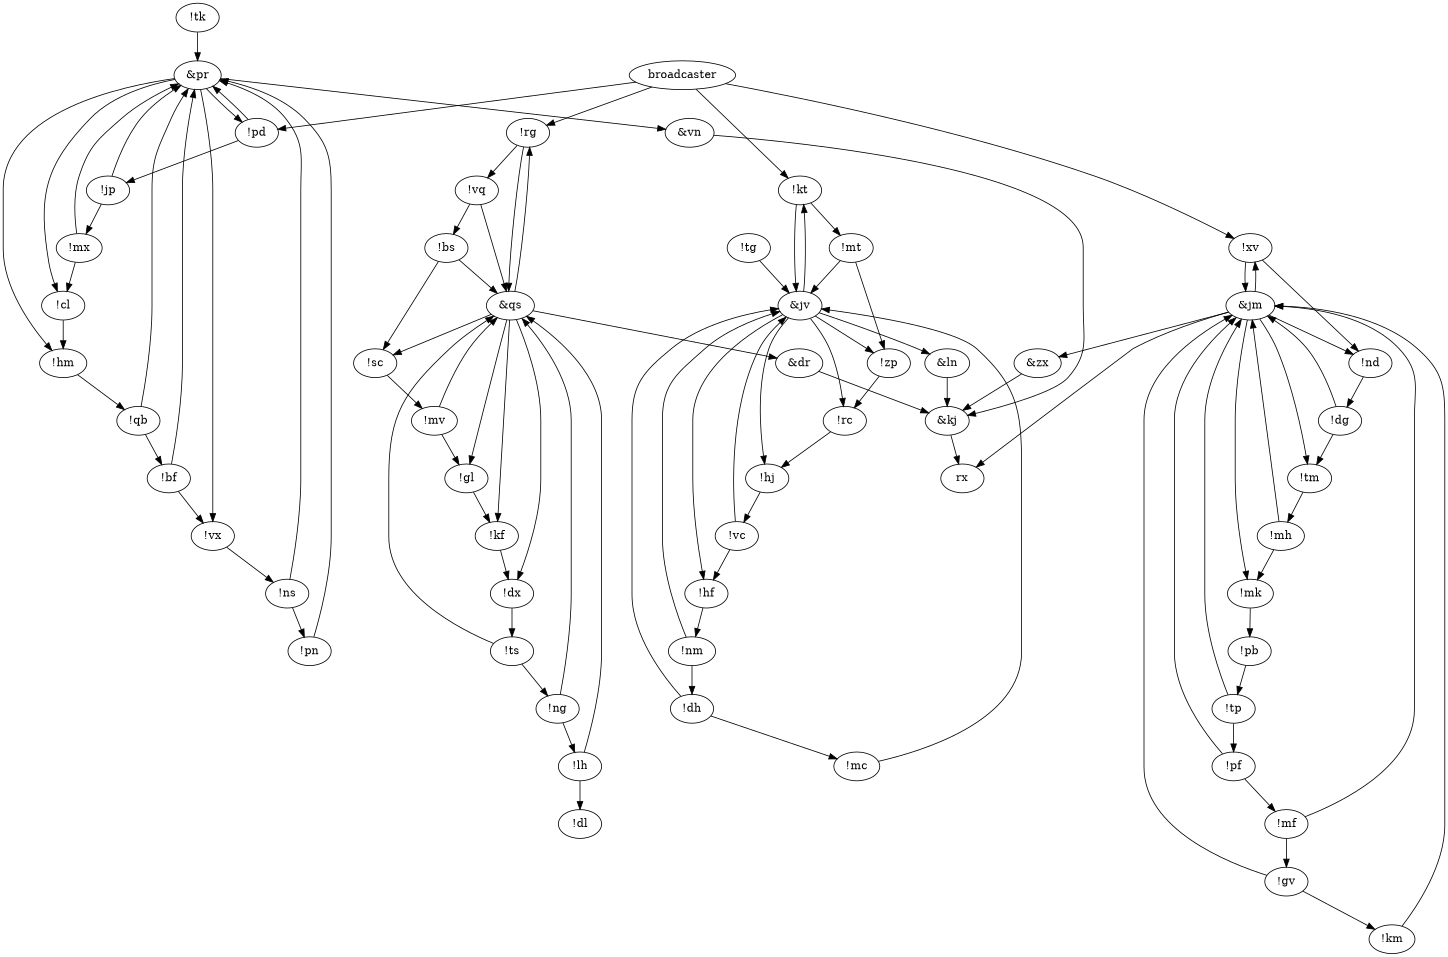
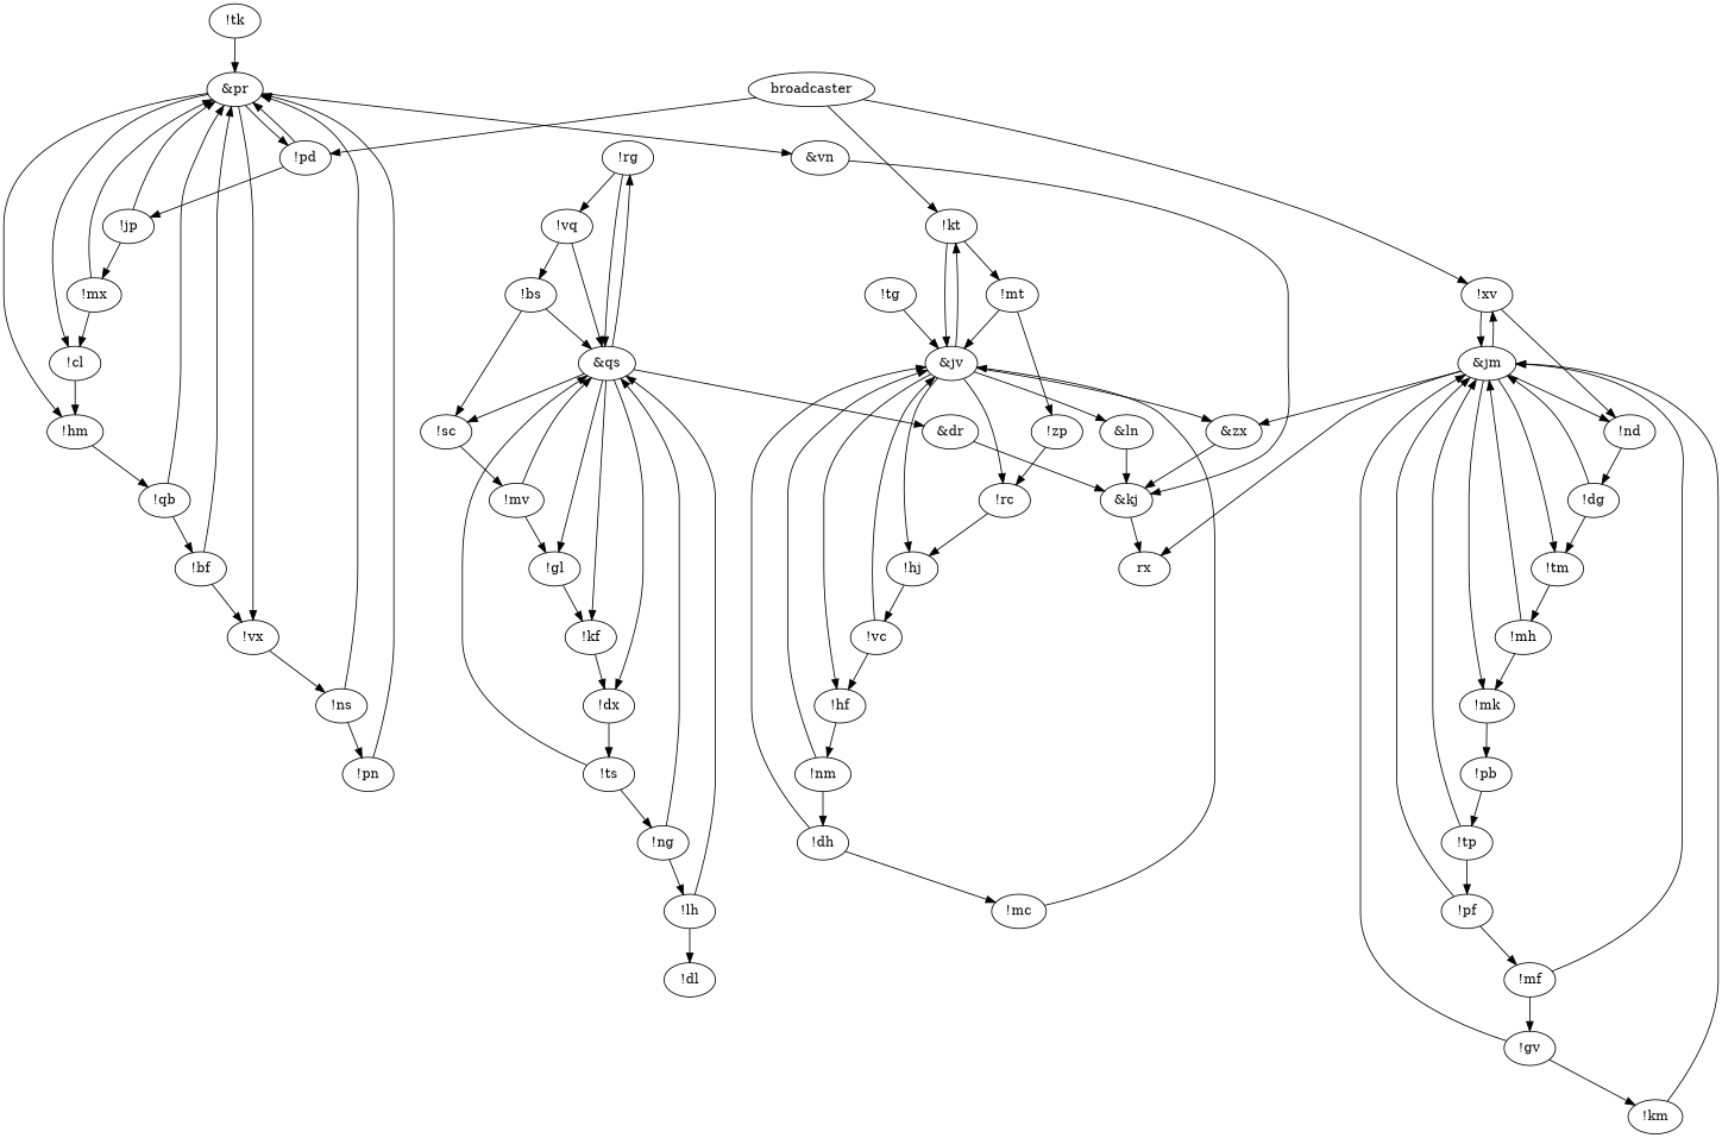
  digraph {
    "&pr"
    "!pd"
    "!vx"
    "&vn"
    "!cl"
    "!hm"
    "!jp"
    "!ns"
    "&kj"
    "!qb"
    "!mx"
    "!pn"
    rx
    "!bf"
    "!nm"
    "!dh"
    "&jv"
    "!mc"
    "!zp"
    "&ln"
    "!kt"
    "!hf"
    "!hj"
    "!rc"
    "!mt"
    "!vc"
    "!tg"
    "!dg"
    "!tm"
    "&jm"
    "!mh"
    "!nd"
    "!xv"
    "&zx"
    "!mk"
    "!pb"
    "!tp"
    "&dr"
    "!dx"
    "!ts"
    "&qs"
    "!ng"
    "!kf"
    "!sc"
    "!rg"
    "!gl"
    "!lh"
    "!mv"
    "!vq"
    "!bs"
    "!dl"
    "!pf"
    "!mf"
    "!gv"
    "!km"
    "!tk"
    broadcaster
    "&pr" -> "!pd"
    "&pr" -> "!vx"
    "&pr" -> "&vn"
    "&pr" -> "!cl"
    "&pr" -> "!hm"
    "!pd" -> "&pr"
    "!pd" -> "!jp"
    "!vx" -> "!ns"
    "&vn" -> "&kj"
    "!cl" -> "!hm"
    "!hm" -> "!qb"
    "!jp" -> "&pr"
    "!jp" -> "!mx"
    "!ns" -> "&pr"
    "!ns" -> "!pn"
    "&kj" -> rx
    "!qb" -> "&pr"
    "!qb" -> "!bf"
    "!mx" -> "&pr"
    "!mx" -> "!cl"
    "!pn" -> "&pr"
    "!bf" -> "&pr"
    "!bf" -> "!vx"
    "!nm" -> "!dh"
    "!nm" -> "&jv"
    "!dh" -> "&jv"
    "!dh" -> "!mc"
-   "&jv" -> "!zp"
+   "&jv" -> "&zx"
    "&jv" -> "&ln"
    "&jv" -> "!kt"
    "&jv" -> "!hf"
    "&jv" -> "!hj"
    "&jv" -> "!rc"
    "!mc" -> "&jv"
    "!zp" -> "!rc"
    "&ln" -> "&kj"
    "!kt" -> "&jv"
    "!kt" -> "!mt"
    "!hf" -> "!nm"
    "!hj" -> "!vc"
    "!rc" -> "!hj"
    "!mt" -> "&jv"
    "!mt" -> "!zp"
    "!vc" -> "&jv"
    "!vc" -> "!hf"
    "!tg" -> "&jv"
    "!dg" -> "!tm"
    "!dg" -> "&jm"
    "!tm" -> "!mh"
    "&jm" -> rx
    "&jm" -> "!tm"
    "&jm" -> "!nd"
    "&jm" -> "!xv"
    "&jm" -> "&zx"
    "&jm" -> "!mk"
    "!mh" -> "&jm"
    "!mh" -> "!mk"
    "!nd" -> "!dg"
    "!xv" -> "&jm"
    "!xv" -> "!nd"
    "&zx" -> "&kj"
    "!mk" -> "!pb"
    "!pb" -> "!tp"
    "!tp" -> "&jm"
    "!tp" -> "!pf"
    "&dr" -> "&kj"
    "!dx" -> "!ts"
    "!ts" -> "&qs"
    "!ts" -> "!ng"
    "&qs" -> "&dr"
    "&qs" -> "!dx"
    "&qs" -> "!kf"
    "&qs" -> "!sc"
    "&qs" -> "!rg"
    "&qs" -> "!gl"
    "!ng" -> "&qs"
    "!ng" -> "!lh"
    "!kf" -> "!dx"
    "!sc" -> "!mv"
    "!rg" -> "&qs"
    "!rg" -> "!vq"
    "!gl" -> "!kf"
    "!lh" -> "&qs"
    "!lh" -> "!dl"
    "!mv" -> "&qs"
    "!mv" -> "!gl"
    "!vq" -> "&qs"
    "!vq" -> "!bs"
    "!bs" -> "&qs"
    "!bs" -> "!sc"
    "!pf" -> "&jm"
    "!pf" -> "!mf"
    "!mf" -> "&jm"
    "!mf" -> "!gv"
    "!gv" -> "&jm"
    "!gv" -> "!km"
    "!km" -> "&jm"
    "!tk" -> "&pr"
    broadcaster -> "!pd"
    broadcaster -> "!kt"
    broadcaster -> "!xv"
-   broadcaster -> "!rg"
  }
